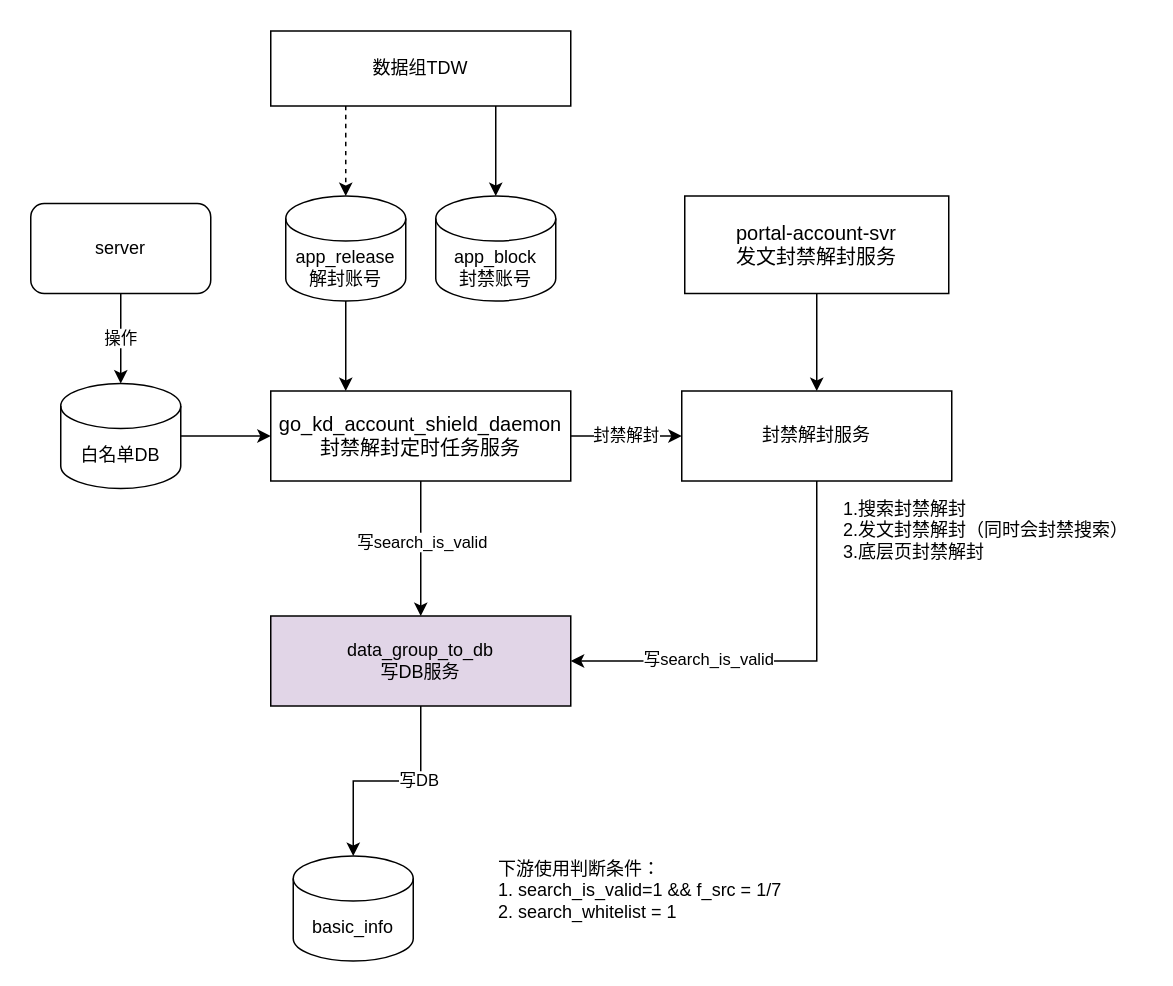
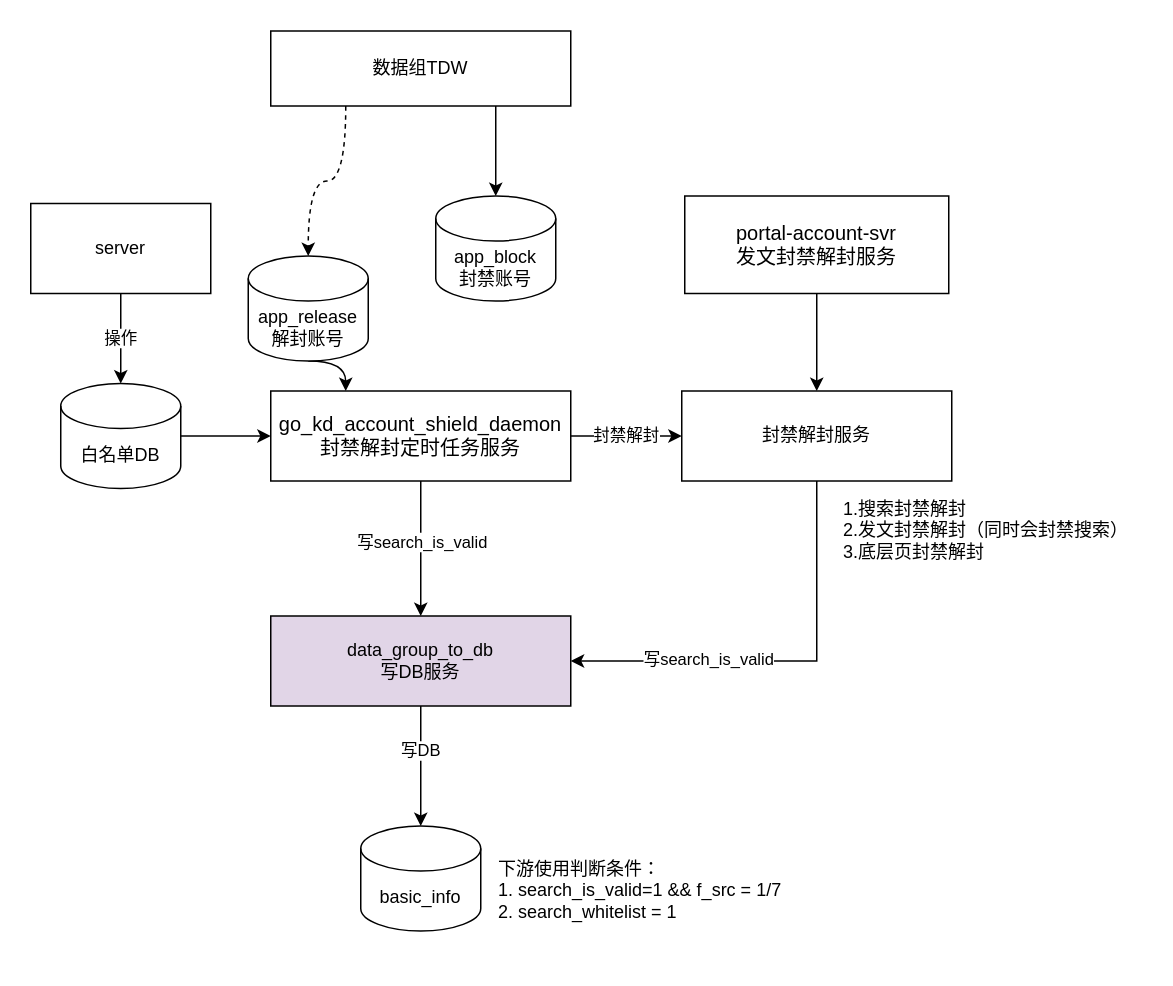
  <mxCell id="0" />
  <mxCell id="1" parent="0" />
- <mxCell id="2" value="basic_info" style="shape=cylinder3;whiteSpace=wrap;html=1;boundedLbl=1;backgroundOutline=1;size=15;" vertex="1" parent="1"><mxGeometry x="195" y="570" width="80" height="70" as="geometry" /></mxCell>
+ <mxCell id="2" value="basic_info" style="shape=cylinder3;whiteSpace=wrap;html=1;boundedLbl=1;backgroundOutline=1;size=15;" vertex="1" parent="1"><mxGeometry x="240" y="550" width="80" height="70" as="geometry" /></mxCell>
  <mxCell id="3" style="edgeStyle=orthogonalEdgeStyle;rounded=0;orthogonalLoop=1;jettySize=auto;html=1;exitX=0.5;exitY=1;exitDx=0;exitDy=0;" edge="1" parent="1" source="5" target="2"><mxGeometry relative="1" as="geometry" /></mxCell>
  <mxCell id="4" value="写DB" style="edgeLabel;html=1;align=center;verticalAlign=middle;resizable=0;points=[];" vertex="1" connectable="0" parent="3"><mxGeometry x="-0.28" y="-1" relative="1" as="geometry"><mxPoint as="offset" /></mxGeometry></mxCell>
  <mxCell id="5" value="data_group_to_db&lt;br&gt;写DB服务" style="rounded=0;whiteSpace=wrap;html=1;fillColor=#e1d5e7;" vertex="1" parent="1"><mxGeometry x="180" y="410" width="200" height="60" as="geometry" /></mxCell>
  <mxCell id="6" style="edgeStyle=orthogonalEdgeStyle;curved=1;rounded=0;orthogonalLoop=1;jettySize=auto;html=1;exitX=0.5;exitY=1;exitDx=0;exitDy=0;exitPerimeter=0;entryX=0.25;entryY=0;entryDx=0;entryDy=0;" edge="1" parent="1" source="7" target="15"><mxGeometry relative="1" as="geometry" /></mxCell>
- <mxCell id="7" value="app_release&lt;br&gt;解封账号" style="shape=cylinder3;whiteSpace=wrap;html=1;boundedLbl=1;backgroundOutline=1;size=15;" vertex="1" parent="1"><mxGeometry x="190" y="130" width="80" height="70" as="geometry" /></mxCell>
+ <mxCell id="7" value="app_release&lt;br&gt;解封账号" style="shape=cylinder3;whiteSpace=wrap;html=1;boundedLbl=1;backgroundOutline=1;size=15;" vertex="1" parent="1"><mxGeometry x="165" y="170" width="80" height="70" as="geometry" /></mxCell>
  <mxCell id="8" value="app_block&lt;br&gt;封禁账号" style="shape=cylinder3;whiteSpace=wrap;html=1;boundedLbl=1;backgroundOutline=1;size=15;" vertex="1" parent="1"><mxGeometry x="290" y="130" width="80" height="70" as="geometry" /></mxCell>
  <mxCell id="9" style="edgeStyle=orthogonalEdgeStyle;curved=1;rounded=0;orthogonalLoop=1;jettySize=auto;html=1;exitX=0.25;exitY=1;exitDx=0;exitDy=0;dashed=1;" edge="1" parent="1" source="11" target="7"><mxGeometry relative="1" as="geometry" /></mxCell>
  <mxCell id="10" style="edgeStyle=orthogonalEdgeStyle;curved=1;rounded=0;orthogonalLoop=1;jettySize=auto;html=1;exitX=0.75;exitY=1;exitDx=0;exitDy=0;entryX=0.5;entryY=0;entryDx=0;entryDy=0;entryPerimeter=0;" edge="1" parent="1" source="11" target="8"><mxGeometry relative="1" as="geometry" /></mxCell>
  <mxCell id="11" value="数据组TDW" style="rounded=0;whiteSpace=wrap;html=1;" vertex="1" parent="1"><mxGeometry x="180" y="20" width="200" height="50" as="geometry" /></mxCell>
  <mxCell id="12" style="edgeStyle=orthogonalEdgeStyle;curved=1;rounded=0;orthogonalLoop=1;jettySize=auto;html=1;exitX=0.5;exitY=1;exitDx=0;exitDy=0;entryX=0.5;entryY=0;entryDx=0;entryDy=0;" edge="1" parent="1" source="15" target="5"><mxGeometry relative="1" as="geometry" /></mxCell>
  <mxCell id="13" value="写search_is_valid" style="edgeLabel;html=1;align=center;verticalAlign=middle;resizable=0;points=[];" vertex="1" connectable="0" parent="12"><mxGeometry x="-0.4" y="17" relative="1" as="geometry"><mxPoint x="-17" y="13" as="offset" /></mxGeometry></mxCell>
  <mxCell id="14" value="封禁解封" style="edgeStyle=orthogonalEdgeStyle;rounded=0;orthogonalLoop=1;jettySize=auto;html=1;exitX=1;exitY=0.5;exitDx=0;exitDy=0;entryX=0;entryY=0.5;entryDx=0;entryDy=0;" edge="1" parent="1" source="15" target="18"><mxGeometry relative="1" as="geometry" /></mxCell>
  <mxCell id="15" value="&lt;span style=&quot;font-family: &amp;#34;arial&amp;#34; ; font-size: 13.333px ; text-align: left ; background-color: rgb(255 , 255 , 255)&quot;&gt;go_kd_account_shield_daemon&lt;/span&gt;&lt;span style=&quot;font-family: &amp;#34;arial&amp;#34; ; font-size: 13.333px ; text-align: left ; background-color: rgb(255 , 255 , 255)&quot;&gt;&lt;br&gt;封禁解封定时任务服务&lt;br&gt;&lt;/span&gt;" style="rounded=0;whiteSpace=wrap;html=1;" vertex="1" parent="1"><mxGeometry x="180" y="260" width="200" height="60" as="geometry" /></mxCell>
  <mxCell id="16" style="edgeStyle=orthogonalEdgeStyle;rounded=0;orthogonalLoop=1;jettySize=auto;html=1;exitX=0.5;exitY=1;exitDx=0;exitDy=0;entryX=1;entryY=0.5;entryDx=0;entryDy=0;" edge="1" parent="1" source="18" target="5"><mxGeometry relative="1" as="geometry" /></mxCell>
  <mxCell id="17" value="写search_is_valid" style="edgeLabel;html=1;align=center;verticalAlign=middle;resizable=0;points=[];" vertex="1" connectable="0" parent="16"><mxGeometry x="0.358" y="-2" relative="1" as="geometry"><mxPoint as="offset" /></mxGeometry></mxCell>
  <mxCell id="18" value="封禁解封服务" style="rounded=0;whiteSpace=wrap;html=1;" vertex="1" parent="1"><mxGeometry x="454" y="260" width="180" height="60" as="geometry" /></mxCell>
  <mxCell id="19" style="edgeStyle=orthogonalEdgeStyle;rounded=0;orthogonalLoop=1;jettySize=auto;html=1;exitX=1;exitY=0.5;exitDx=0;exitDy=0;exitPerimeter=0;entryX=0;entryY=0.5;entryDx=0;entryDy=0;" edge="1" parent="1" source="20" target="15"><mxGeometry relative="1" as="geometry" /></mxCell>
  <mxCell id="20" value="白名单DB" style="shape=cylinder3;whiteSpace=wrap;html=1;boundedLbl=1;backgroundOutline=1;size=15;" vertex="1" parent="1"><mxGeometry x="40" y="255" width="80" height="70" as="geometry" /></mxCell>
  <mxCell id="21" value="下游使用判断条件：&lt;br&gt;1. search_is_valid=1 &amp;amp;&amp;amp; f_src = 1/7&lt;br&gt;2. search_whitelist = 1" style="text;html=1;strokeColor=none;fillColor=none;align=left;verticalAlign=middle;whiteSpace=wrap;rounded=0;" vertex="1" parent="1"><mxGeometry x="330" y="550" width="200" height="85" as="geometry" /></mxCell>
  <mxCell id="22" style="edgeStyle=orthogonalEdgeStyle;rounded=0;orthogonalLoop=1;jettySize=auto;html=1;exitX=0.5;exitY=1;exitDx=0;exitDy=0;entryX=0.5;entryY=0;entryDx=0;entryDy=0;" edge="1" parent="1" source="23" target="18"><mxGeometry relative="1" as="geometry" /></mxCell>
  <mxCell id="23" value="&lt;span style=&quot;font-family: &amp;#34;arial&amp;#34; ; font-size: 13.333px ; text-align: left ; background-color: rgb(255 , 255 , 255)&quot;&gt;portal-account-svr&lt;br&gt;发文封禁解封服务&lt;br&gt;&lt;/span&gt;" style="rounded=0;whiteSpace=wrap;html=1;" vertex="1" parent="1"><mxGeometry x="456" y="130" width="176" height="65" as="geometry" /></mxCell>
  <mxCell id="24" value="1.搜索封禁解封&lt;br&gt;2.发文封禁解封（同时会封禁搜索）&lt;br&gt;3.底层页封禁解封" style="text;html=1;strokeColor=none;fillColor=none;align=left;verticalAlign=middle;whiteSpace=wrap;rounded=0;" vertex="1" parent="1"><mxGeometry x="560" y="310" width="200" height="85" as="geometry" /></mxCell>
  <mxCell id="25" value="操作" style="edgeStyle=orthogonalEdgeStyle;rounded=0;orthogonalLoop=1;jettySize=auto;html=1;exitX=0.5;exitY=1;exitDx=0;exitDy=0;entryX=0.5;entryY=0;entryDx=0;entryDy=0;entryPerimeter=0;" edge="1" parent="1" source="26" target="20"><mxGeometry relative="1" as="geometry" /></mxCell>
- <mxCell id="26" value="server" style="whiteSpace=wrap;html=1;rounded=1;" vertex="1" parent="1"><mxGeometry x="20" y="135" width="120" height="60" as="geometry" /></mxCell>
+ <mxCell id="26" value="server" style="rounded=0;whiteSpace=wrap;html=1;" vertex="1" parent="1"><mxGeometry x="20" y="135" width="120" height="60" as="geometry" /></mxCell>
